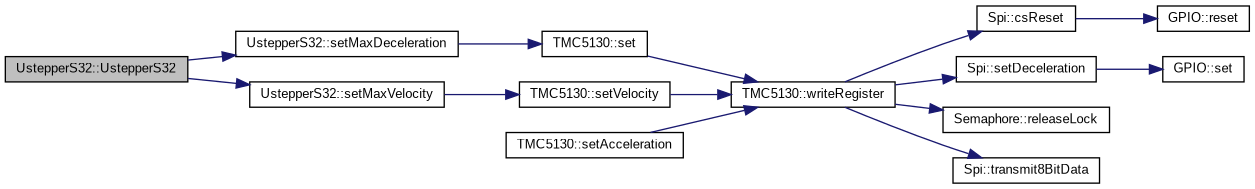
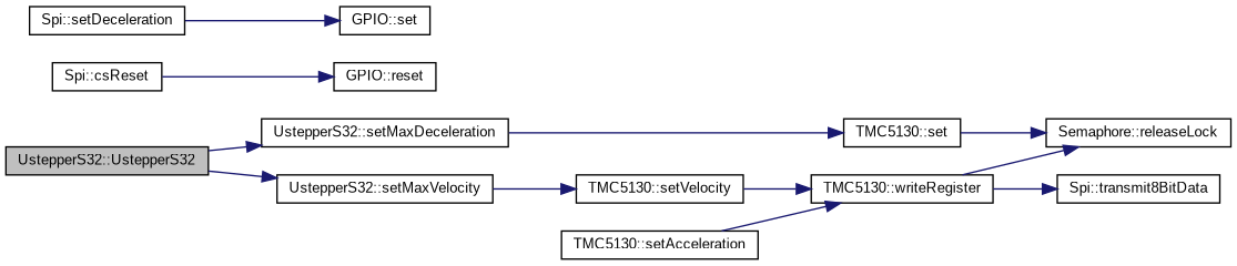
  digraph {
    fontname="Liberation Sans"
    rankdir=LR
    node [color=black fillcolor=white fontname="Liberation Sans" fontsize=10 shape=record style=filled]
    edge [color=midnightblue fontname="Liberation Sans" fontsize=10 labelfontname=Helvetica labelfontsize=10 style=solid]
    n1 [fillcolor=grey75 fontcolor=black height=0.2 label="UstepperS32::UstepperS32" width=0.4]
    n2 [height=0.2 label="UstepperS32::setMaxDeceleration" width=0.4]
    n3 [height=0.2 label="UstepperS32::setMaxVelocity" width=0.4]
    n4 [height=0.2 label="TMC5130::set" width=0.4]
    n5 [height=0.2 label="TMC5130::setVelocity" width=0.4]
    n6 [height=0.2 label="TMC5130::setAcceleration" width=0.4]
    n7 [height=0.2 label="TMC5130::writeRegister" width=0.4]
    n8 [height=0.2 label="Spi::csReset" width=0.4]
    n9 [height=0.2 label="Spi::setDeceleration" width=0.4]
    n10 [height=0.2 label="Semaphore::releaseLock" width=0.4]
    n11 [height=0.2 label="Spi::transmit8BitData" width=0.4]
    n12 [height=0.2 label="GPIO::reset" width=0.4]
    n13 [height=0.2 label="GPIO::set" width=0.4]
    n1 -> n2
    n1 -> n3
    n2 -> n4
    n3 -> n5
-   n4 -> n7
+   n4 -> n10
    n5 -> n7
    n6 -> n7
-   n7 -> n8
-   n7 -> n9
    n7 -> n10
    n7 -> n11
    n8 -> n12
    n9 -> n13
  }
